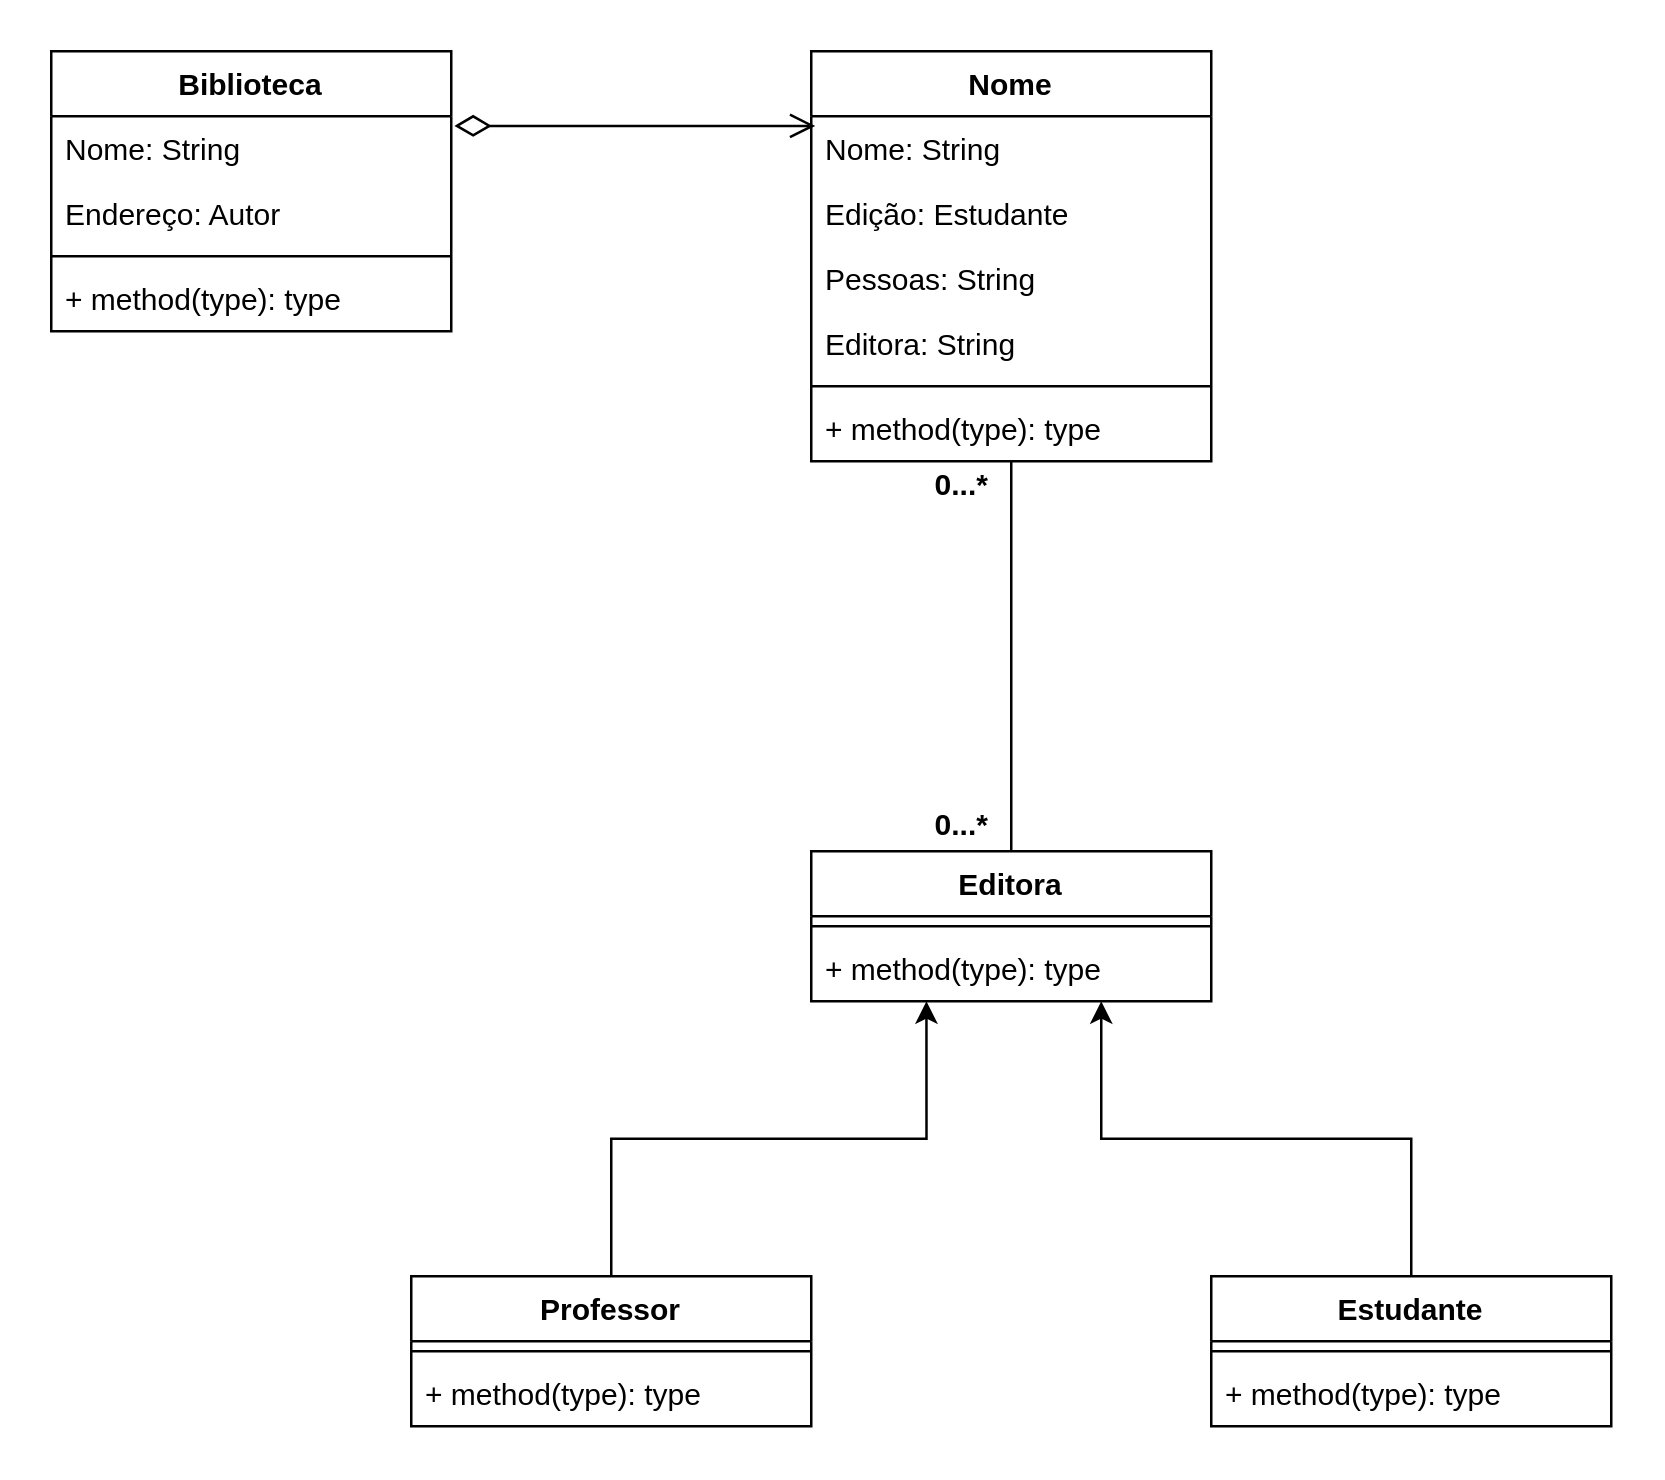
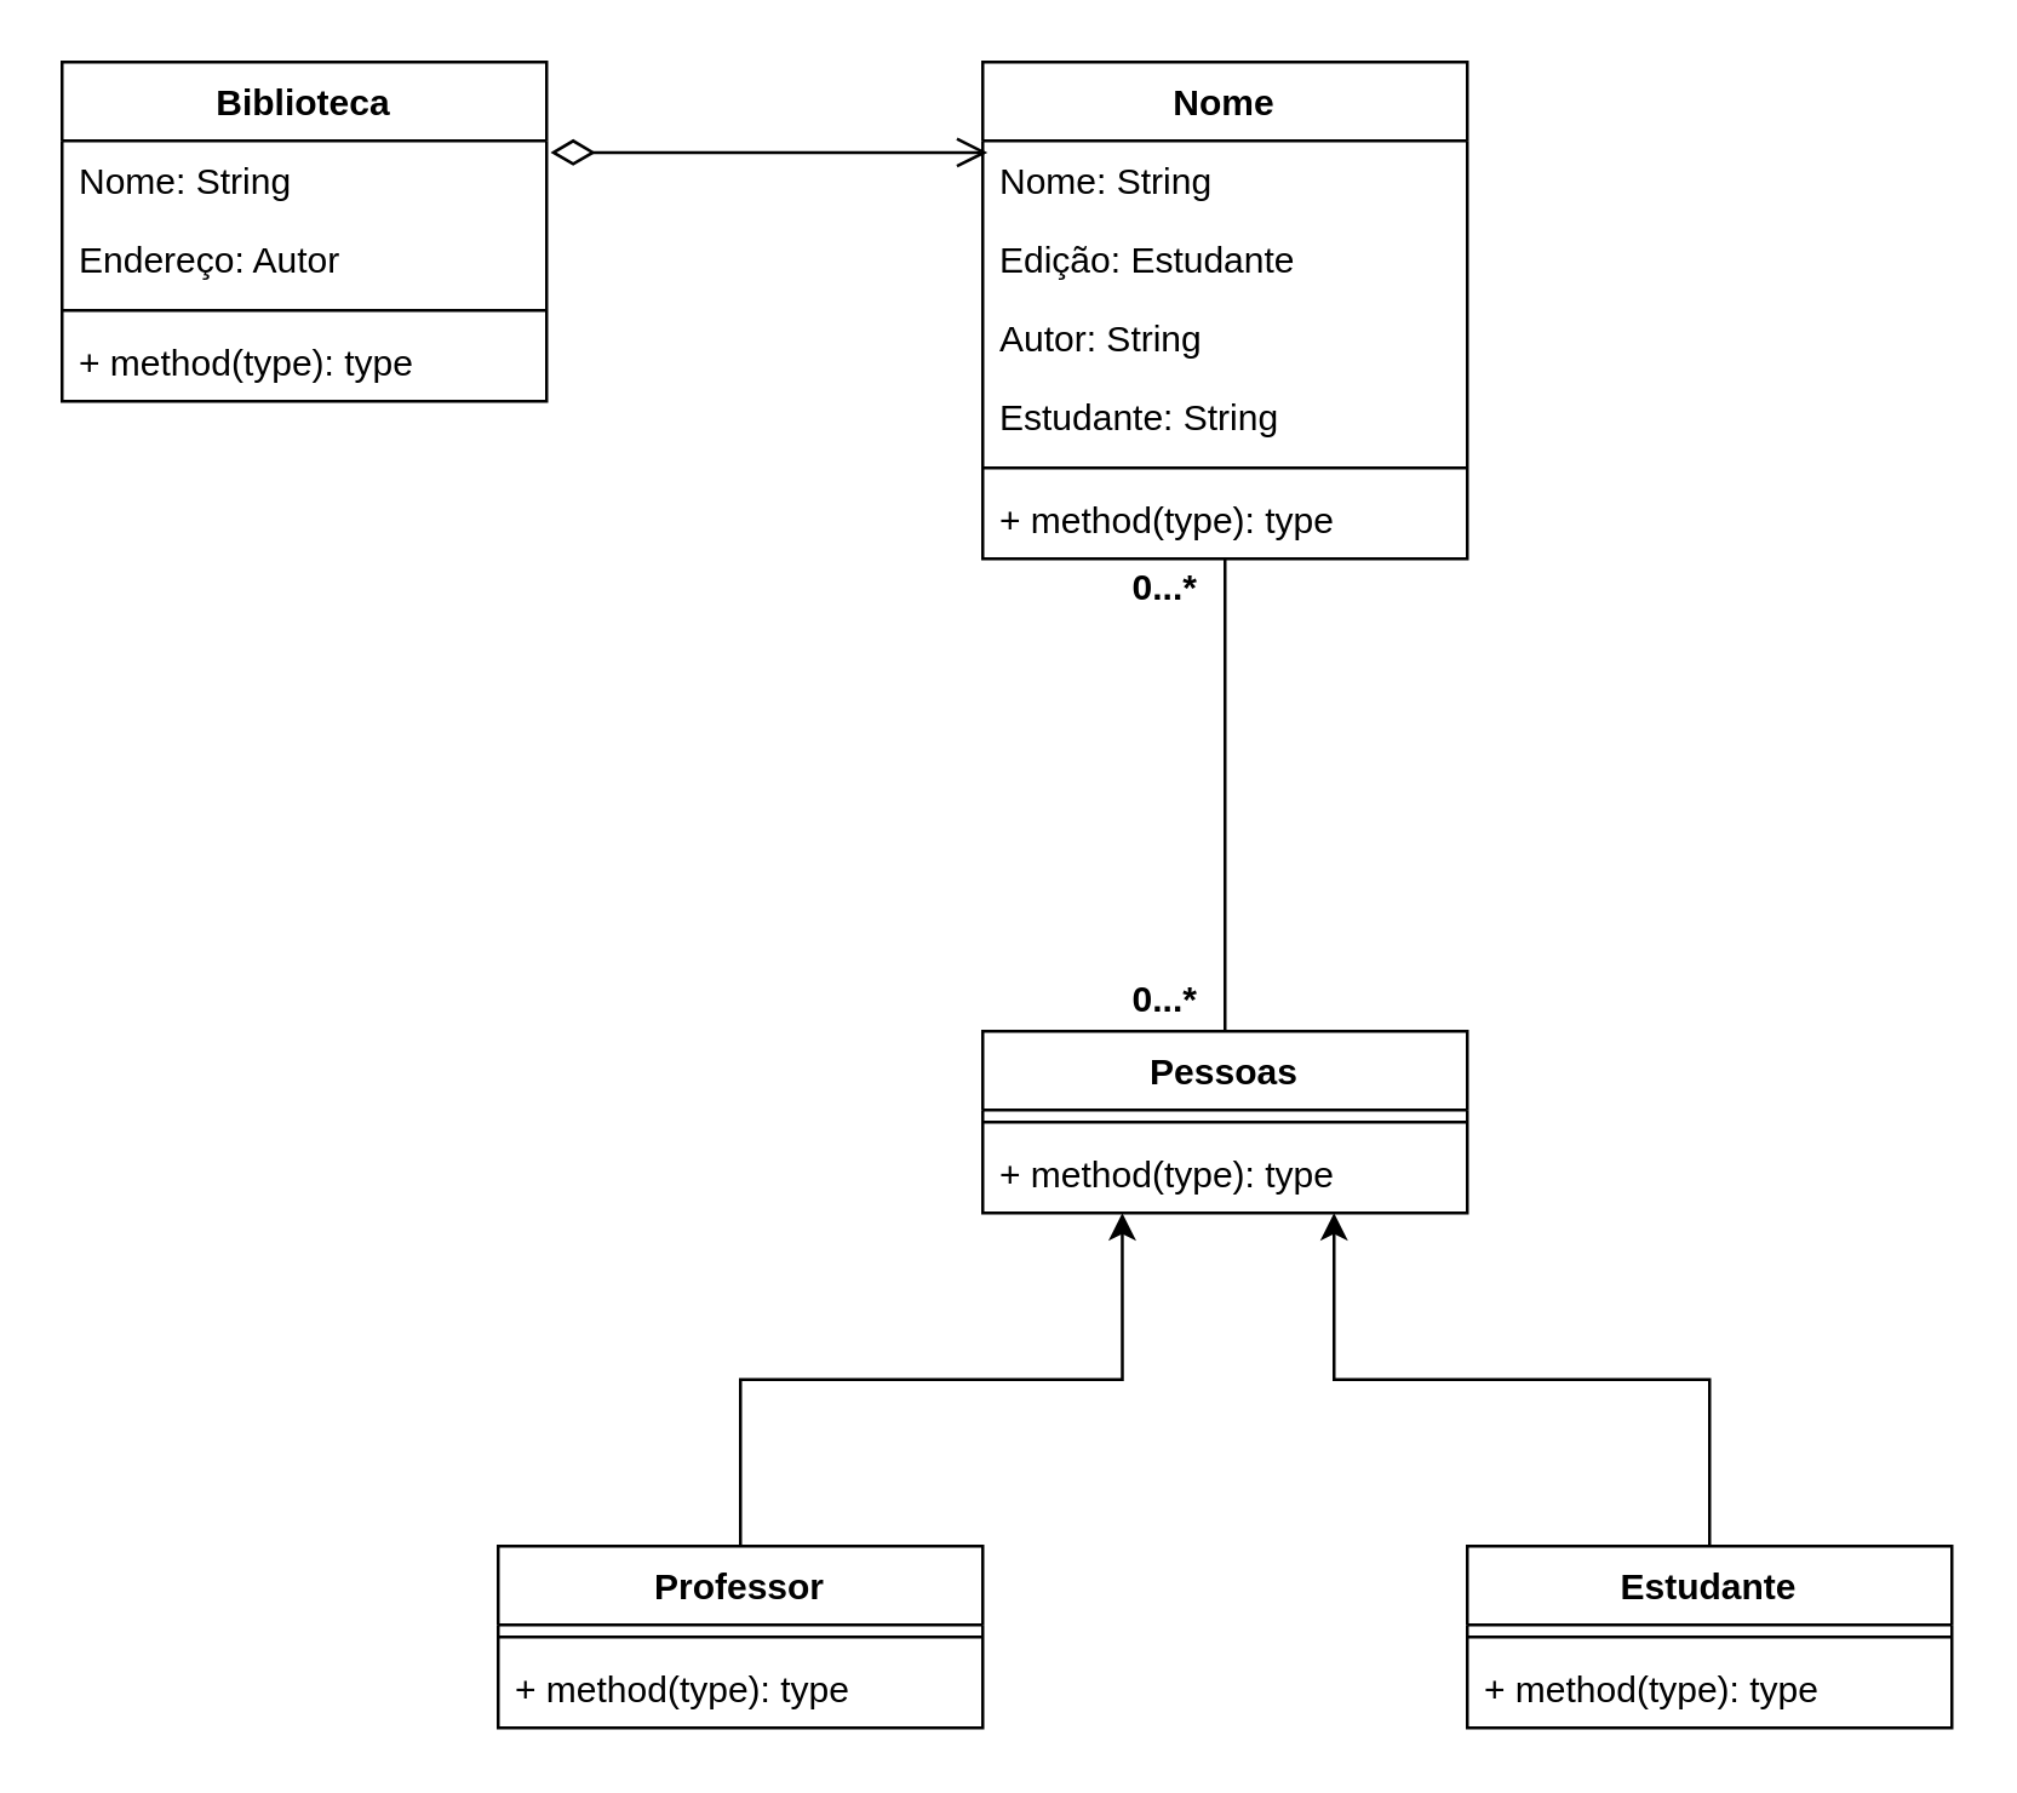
  <mxCell id="0" />
  <mxCell id="1" parent="0" />
  <mxCell id="2" value="Biblioteca" style="swimlane;fontStyle=1;align=center;verticalAlign=top;childLayout=stackLayout;horizontal=1;startSize=26;horizontalStack=0;resizeParent=1;resizeParentMax=0;resizeLast=0;collapsible=1;marginBottom=0;whiteSpace=wrap;html=1;" parent="1" vertex="1"><mxGeometry x="20" y="20" width="160" height="112" as="geometry" /></mxCell>
  <mxCell id="3" value="Nome: String" style="text;strokeColor=none;fillColor=none;align=left;verticalAlign=top;spacingLeft=4;spacingRight=4;overflow=hidden;rotatable=0;points=[[0,0.5],[1,0.5]];portConstraint=eastwest;whiteSpace=wrap;html=1;" vertex="1" parent="2"><mxGeometry y="26" width="160" height="26" as="geometry" /></mxCell>
  <mxCell id="4" value="Endereço: Autor" style="text;strokeColor=none;fillColor=none;align=left;verticalAlign=top;spacingLeft=4;spacingRight=4;overflow=hidden;rotatable=0;points=[[0,0.5],[1,0.5]];portConstraint=eastwest;whiteSpace=wrap;html=1;" vertex="1" parent="2"><mxGeometry y="52" width="160" height="26" as="geometry" /></mxCell>
  <mxCell id="5" value="" style="line;strokeWidth=1;fillColor=none;align=left;verticalAlign=middle;spacingTop=-1;spacingLeft=3;spacingRight=3;rotatable=0;labelPosition=right;points=[];portConstraint=eastwest;strokeColor=inherit;" parent="2" vertex="1"><mxGeometry y="78" width="160" height="8" as="geometry" /></mxCell>
  <mxCell id="6" value="+ method(type): type" style="text;strokeColor=none;fillColor=none;align=left;verticalAlign=top;spacingLeft=4;spacingRight=4;overflow=hidden;rotatable=0;points=[[0,0.5],[1,0.5]];portConstraint=eastwest;whiteSpace=wrap;html=1;" parent="2" vertex="1"><mxGeometry y="86" width="160" height="26" as="geometry" /></mxCell>
- <mxCell id="7" value="Editora" style="swimlane;fontStyle=1;align=center;verticalAlign=top;childLayout=stackLayout;horizontal=1;startSize=26;horizontalStack=0;resizeParent=1;resizeParentMax=0;resizeLast=0;collapsible=1;marginBottom=0;whiteSpace=wrap;html=1;" parent="1" vertex="1"><mxGeometry x="324" y="340" width="160" height="60" as="geometry" /></mxCell>
+ <mxCell id="7" value="Pessoas" style="swimlane;fontStyle=1;align=center;verticalAlign=top;childLayout=stackLayout;horizontal=1;startSize=26;horizontalStack=0;resizeParent=1;resizeParentMax=0;resizeLast=0;collapsible=1;marginBottom=0;whiteSpace=wrap;html=1;" parent="1" vertex="1"><mxGeometry x="324" y="340" width="160" height="60" as="geometry" /></mxCell>
  <mxCell id="8" value="" style="line;strokeWidth=1;fillColor=none;align=left;verticalAlign=middle;spacingTop=-1;spacingLeft=3;spacingRight=3;rotatable=0;labelPosition=right;points=[];portConstraint=eastwest;strokeColor=inherit;" parent="7" vertex="1"><mxGeometry y="26" width="160" height="8" as="geometry" /></mxCell>
  <mxCell id="9" value="+ method(type): type" style="text;strokeColor=none;fillColor=none;align=left;verticalAlign=top;spacingLeft=4;spacingRight=4;overflow=hidden;rotatable=0;points=[[0,0.5],[1,0.5]];portConstraint=eastwest;whiteSpace=wrap;html=1;" parent="7" vertex="1"><mxGeometry y="34" width="160" height="26" as="geometry" /></mxCell>
  <mxCell id="10" value="Nome" style="swimlane;fontStyle=1;align=center;verticalAlign=top;childLayout=stackLayout;horizontal=1;startSize=26;horizontalStack=0;resizeParent=1;resizeParentMax=0;resizeLast=0;collapsible=1;marginBottom=0;whiteSpace=wrap;html=1;" parent="1" vertex="1"><mxGeometry x="324" y="20" width="160" height="164" as="geometry" /></mxCell>
  <mxCell id="11" value="Nome: String" style="text;strokeColor=none;fillColor=none;align=left;verticalAlign=top;spacingLeft=4;spacingRight=4;overflow=hidden;rotatable=0;points=[[0,0.5],[1,0.5]];portConstraint=eastwest;whiteSpace=wrap;html=1;" vertex="1" parent="10"><mxGeometry y="26" width="160" height="26" as="geometry" /></mxCell>
  <mxCell id="12" value="Edição: Estudante" style="text;strokeColor=none;fillColor=none;align=left;verticalAlign=top;spacingLeft=4;spacingRight=4;overflow=hidden;rotatable=0;points=[[0,0.5],[1,0.5]];portConstraint=eastwest;whiteSpace=wrap;html=1;" vertex="1" parent="10"><mxGeometry y="52" width="160" height="26" as="geometry" /></mxCell>
- <mxCell id="13" value="Pessoas: String" style="text;strokeColor=none;fillColor=none;align=left;verticalAlign=top;spacingLeft=4;spacingRight=4;overflow=hidden;rotatable=0;points=[[0,0.5],[1,0.5]];portConstraint=eastwest;whiteSpace=wrap;html=1;" vertex="1" parent="10"><mxGeometry y="78" width="160" height="26" as="geometry" /></mxCell>
- <mxCell id="14" value="Editora: String" style="text;strokeColor=none;fillColor=none;align=left;verticalAlign=top;spacingLeft=4;spacingRight=4;overflow=hidden;rotatable=0;points=[[0,0.5],[1,0.5]];portConstraint=eastwest;whiteSpace=wrap;html=1;" vertex="1" parent="10"><mxGeometry y="104" width="160" height="26" as="geometry" /></mxCell>
+ <mxCell id="13" value="Autor: String" style="text;strokeColor=none;fillColor=none;align=left;verticalAlign=top;spacingLeft=4;spacingRight=4;overflow=hidden;rotatable=0;points=[[0,0.5],[1,0.5]];portConstraint=eastwest;whiteSpace=wrap;html=1;" vertex="1" parent="10"><mxGeometry y="78" width="160" height="26" as="geometry" /></mxCell>
+ <mxCell id="14" value="Estudante: String" style="text;strokeColor=none;fillColor=none;align=left;verticalAlign=top;spacingLeft=4;spacingRight=4;overflow=hidden;rotatable=0;points=[[0,0.5],[1,0.5]];portConstraint=eastwest;whiteSpace=wrap;html=1;" vertex="1" parent="10"><mxGeometry y="104" width="160" height="26" as="geometry" /></mxCell>
  <mxCell id="15" value="" style="line;strokeWidth=1;fillColor=none;align=left;verticalAlign=middle;spacingTop=-1;spacingLeft=3;spacingRight=3;rotatable=0;labelPosition=right;points=[];portConstraint=eastwest;strokeColor=inherit;" parent="10" vertex="1"><mxGeometry y="130" width="160" height="8" as="geometry" /></mxCell>
  <mxCell id="16" value="+ method(type): type" style="text;strokeColor=none;fillColor=none;align=left;verticalAlign=top;spacingLeft=4;spacingRight=4;overflow=hidden;rotatable=0;points=[[0,0.5],[1,0.5]];portConstraint=eastwest;whiteSpace=wrap;html=1;" parent="10" vertex="1"><mxGeometry y="138" width="160" height="26" as="geometry" /></mxCell>
  <mxCell id="17" value="Professor" style="swimlane;fontStyle=1;align=center;verticalAlign=top;childLayout=stackLayout;horizontal=1;startSize=26;horizontalStack=0;resizeParent=1;resizeParentMax=0;resizeLast=0;collapsible=1;marginBottom=0;whiteSpace=wrap;html=1;" vertex="1" parent="1"><mxGeometry x="164" y="510" width="160" height="60" as="geometry" /></mxCell>
  <mxCell id="18" value="" style="line;strokeWidth=1;fillColor=none;align=left;verticalAlign=middle;spacingTop=-1;spacingLeft=3;spacingRight=3;rotatable=0;labelPosition=right;points=[];portConstraint=eastwest;strokeColor=inherit;" vertex="1" parent="17"><mxGeometry y="26" width="160" height="8" as="geometry" /></mxCell>
  <mxCell id="19" value="+ method(type): type" style="text;strokeColor=none;fillColor=none;align=left;verticalAlign=top;spacingLeft=4;spacingRight=4;overflow=hidden;rotatable=0;points=[[0,0.5],[1,0.5]];portConstraint=eastwest;whiteSpace=wrap;html=1;" vertex="1" parent="17"><mxGeometry y="34" width="160" height="26" as="geometry" /></mxCell>
  <mxCell id="20" style="edgeStyle=orthogonalEdgeStyle;rounded=0;orthogonalLoop=1;jettySize=auto;html=1;entryX=0.725;entryY=1;entryDx=0;entryDy=0;entryPerimeter=0;" edge="1" parent="1" source="21" target="9"><mxGeometry relative="1" as="geometry" /></mxCell>
  <mxCell id="21" value="Estudante" style="swimlane;fontStyle=1;align=center;verticalAlign=top;childLayout=stackLayout;horizontal=1;startSize=26;horizontalStack=0;resizeParent=1;resizeParentMax=0;resizeLast=0;collapsible=1;marginBottom=0;whiteSpace=wrap;html=1;" vertex="1" parent="1"><mxGeometry x="484" y="510" width="160" height="60" as="geometry" /></mxCell>
  <mxCell id="22" value="" style="line;strokeWidth=1;fillColor=none;align=left;verticalAlign=middle;spacingTop=-1;spacingLeft=3;spacingRight=3;rotatable=0;labelPosition=right;points=[];portConstraint=eastwest;strokeColor=inherit;" vertex="1" parent="21"><mxGeometry y="26" width="160" height="8" as="geometry" /></mxCell>
  <mxCell id="23" value="+ method(type): type" style="text;strokeColor=none;fillColor=none;align=left;verticalAlign=top;spacingLeft=4;spacingRight=4;overflow=hidden;rotatable=0;points=[[0,0.5],[1,0.5]];portConstraint=eastwest;whiteSpace=wrap;html=1;" vertex="1" parent="21"><mxGeometry y="34" width="160" height="26" as="geometry" /></mxCell>
  <mxCell id="24" style="edgeStyle=orthogonalEdgeStyle;rounded=0;orthogonalLoop=1;jettySize=auto;html=1;entryX=0.288;entryY=1;entryDx=0;entryDy=0;entryPerimeter=0;" edge="1" parent="1" source="17" target="9"><mxGeometry relative="1" as="geometry" /></mxCell>
  <mxCell id="25" style="edgeStyle=orthogonalEdgeStyle;rounded=0;orthogonalLoop=1;jettySize=auto;html=1;entryX=0.5;entryY=1;entryDx=0;entryDy=0;entryPerimeter=0;endArrow=none;endFill=0;" edge="1" parent="1" source="7" target="16"><mxGeometry relative="1" as="geometry" /></mxCell>
  <mxCell id="26" value="" style="endArrow=diamondThin;endFill=0;endSize=12;html=1;rounded=0;entryX=1.008;entryY=0.148;entryDx=0;entryDy=0;entryPerimeter=0;startArrow=open;startFill=0;startSize=8;exitX=0.01;exitY=0.148;exitDx=0;exitDy=0;exitPerimeter=0;" edge="1" parent="1" source="11" target="3"><mxGeometry width="160" relative="1" as="geometry"><mxPoint x="300" y="50" as="sourcePoint" /><mxPoint x="330" y="120" as="targetPoint" /></mxGeometry></mxCell>
  <mxCell id="27" value="0...*" style="text;align=center;fontStyle=1;verticalAlign=middle;spacingLeft=3;spacingRight=3;strokeColor=none;rotatable=0;points=[[0,0.5],[1,0.5]];portConstraint=eastwest;html=1;" vertex="1" parent="1"><mxGeometry x="364" y="320" width="40" height="20" as="geometry" /></mxCell>
  <mxCell id="28" value="0...*" style="text;align=center;fontStyle=1;verticalAlign=middle;spacingLeft=3;spacingRight=3;strokeColor=none;rotatable=0;points=[[0,0.5],[1,0.5]];portConstraint=eastwest;html=1;" vertex="1" parent="1"><mxGeometry x="364" y="184" width="40" height="20" as="geometry" /></mxCell>
